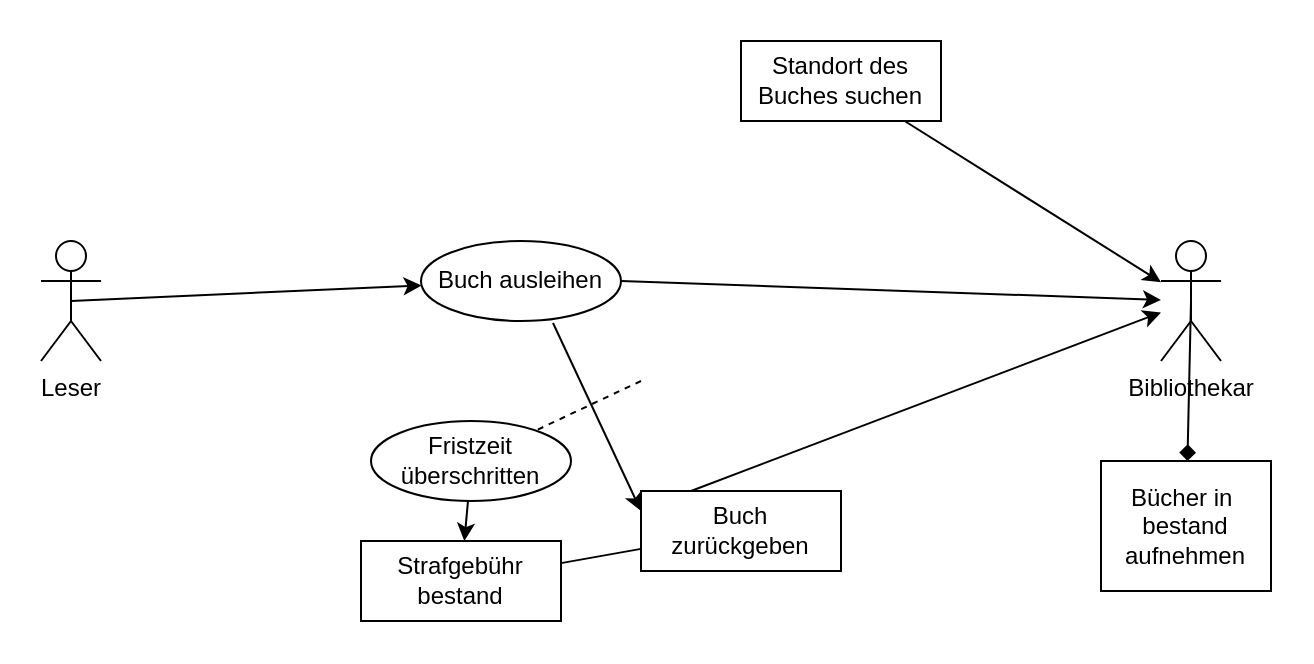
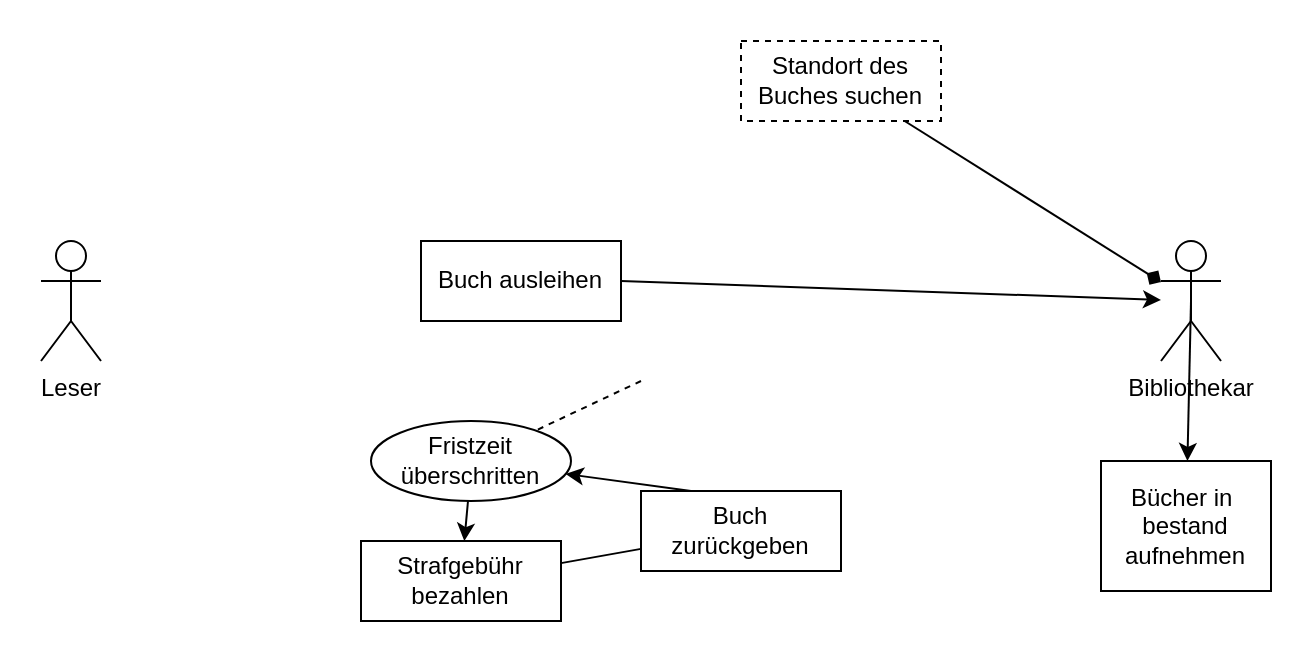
  <mxCell id="0" />
  <mxCell id="1" parent="0" />
  <mxCell id="2" value="Leser" style="shape=umlActor;verticalLabelPosition=bottom;verticalAlign=top;html=1;outlineConnect=0;" vertex="1" parent="1"><mxGeometry x="20" y="120" width="30" height="60" as="geometry" /></mxCell>
  <mxCell id="3" value="Bibliothekar" style="shape=umlActor;verticalLabelPosition=bottom;verticalAlign=top;html=1;outlineConnect=0;" vertex="1" parent="1"><mxGeometry x="580" y="120" width="30" height="60" as="geometry" /></mxCell>
- <mxCell id="4" value="Buch ausleihen" style="ellipse;whiteSpace=wrap;html=1;align=center;" vertex="1" parent="1"><mxGeometry x="210" y="120" width="100" height="40" as="geometry" /></mxCell>
+ <mxCell id="4" value="Buch ausleihen" style="whiteSpace=wrap;html=1;align=center;" vertex="1" parent="1"><mxGeometry x="210" y="120" width="100" height="40" as="geometry" /></mxCell>
  <mxCell id="5" value="Buch zurückgeben" style="whiteSpace=wrap;html=1;align=center;" vertex="1" parent="1"><mxGeometry x="320" y="245" width="100" height="40" as="geometry" /></mxCell>
- <mxCell id="6" value="Strafgebühr bestand" style="whiteSpace=wrap;html=1;align=center;" vertex="1" parent="1"><mxGeometry x="180" y="270" width="100" height="40" as="geometry" /></mxCell>
+ <mxCell id="6" value="Strafgebühr bezahlen" style="whiteSpace=wrap;html=1;align=center;" vertex="1" parent="1"><mxGeometry x="180" y="270" width="100" height="40" as="geometry" /></mxCell>
  <mxCell id="7" value="&lt;div&gt;Bücher in&amp;nbsp;&lt;/div&gt;&lt;div&gt;bestand aufnehmen&lt;/div&gt;" style="whiteSpace=wrap;html=1;align=center;" vertex="1" parent="1"><mxGeometry x="550" y="230" width="85" height="65" as="geometry" /></mxCell>
- <mxCell id="8" value="Standort des Buches suchen" style="whiteSpace=wrap;html=1;align=center;" vertex="1" parent="1"><mxGeometry x="370" y="20" width="100" height="40" as="geometry" /></mxCell>
- <mxCell id="9" value="" style="endArrow=classic;html=1;rounded=0;exitX=0.5;exitY=0.5;exitDx=0;exitDy=0;exitPerimeter=0;" edge="1" parent="1" source="2" target="4"><mxGeometry width="50" height="50" relative="1" as="geometry"><mxPoint x="310" y="190" as="sourcePoint" /><mxPoint x="360" y="140" as="targetPoint" /></mxGeometry></mxCell>
+ <mxCell id="8" value="Standort des Buches suchen" style="whiteSpace=wrap;html=1;align=center;dashed=1;" vertex="1" parent="1"><mxGeometry x="370" y="20" width="100" height="40" as="geometry" /></mxCell>
  <mxCell id="10" value="" style="endArrow=classic;html=1;rounded=0;exitX=1;exitY=0.5;exitDx=0;exitDy=0;" edge="1" parent="1" source="4" target="3"><mxGeometry width="50" height="50" relative="1" as="geometry"><mxPoint x="310" y="190" as="sourcePoint" /><mxPoint x="360" y="140" as="targetPoint" /></mxGeometry></mxCell>
- <mxCell id="11" value="" style="endArrow=classic;html=1;rounded=0;" edge="1" parent="1" source="8" target="3"><mxGeometry width="50" height="50" relative="1" as="geometry"><mxPoint x="310" y="190" as="sourcePoint" /><mxPoint x="360" y="140" as="targetPoint" /></mxGeometry></mxCell>
+ <mxCell id="11" value="" style="endArrow=diamond;html=1;rounded=0;" edge="1" parent="1" source="8" target="3"><mxGeometry width="50" height="50" relative="1" as="geometry"><mxPoint x="310" y="190" as="sourcePoint" /><mxPoint x="360" y="140" as="targetPoint" /></mxGeometry></mxCell>
  <mxCell id="12" value="Fristzeit überschritten" style="ellipse;whiteSpace=wrap;html=1;align=center;" vertex="1" parent="1"><mxGeometry x="185" y="210" width="100" height="40" as="geometry" /></mxCell>
- <mxCell id="13" value="" style="endArrow=classic;html=1;rounded=0;exitX=0.66;exitY=1.025;exitDx=0;exitDy=0;exitPerimeter=0;entryX=0;entryY=0.25;entryDx=0;entryDy=0;" edge="1" parent="1" source="4" target="5"><mxGeometry width="50" height="50" relative="1" as="geometry"><mxPoint x="310" y="190" as="sourcePoint" /><mxPoint x="360" y="140" as="targetPoint" /></mxGeometry></mxCell>
  <mxCell id="14" value="" style="endArrow=classic;html=1;rounded=0;" edge="1" parent="1" source="12" target="6"><mxGeometry width="50" height="50" relative="1" as="geometry"><mxPoint x="310" y="190" as="sourcePoint" /><mxPoint x="360" y="140" as="targetPoint" /></mxGeometry></mxCell>
  <mxCell id="15" value="" style="endArrow=none;dashed=1;html=1;rounded=0;" edge="1" parent="1" target="12"><mxGeometry width="50" height="50" relative="1" as="geometry"><mxPoint x="320" y="190" as="sourcePoint" /><mxPoint x="360" y="140" as="targetPoint" /></mxGeometry></mxCell>
  <mxCell id="16" value="" style="endArrow=none;html=1;rounded=0;" edge="1" parent="1" source="6" target="5"><mxGeometry width="50" height="50" relative="1" as="geometry"><mxPoint x="310" y="190" as="sourcePoint" /><mxPoint x="360" y="140" as="targetPoint" /></mxGeometry></mxCell>
- <mxCell id="17" value="" style="endArrow=classic;html=1;rounded=0;exitX=0.25;exitY=0;exitDx=0;exitDy=0;" edge="1" parent="1" source="5" target="3"><mxGeometry width="50" height="50" relative="1" as="geometry"><mxPoint x="310" y="190" as="sourcePoint" /><mxPoint x="360" y="140" as="targetPoint" /></mxGeometry></mxCell>
- <mxCell id="18" value="" style="endArrow=diamond;html=1;rounded=0;exitX=0.5;exitY=0.5;exitDx=0;exitDy=0;exitPerimeter=0;" edge="1" parent="1" source="3" target="7"><mxGeometry width="50" height="50" relative="1" as="geometry"><mxPoint x="310" y="190" as="sourcePoint" /><mxPoint x="360" y="140" as="targetPoint" /></mxGeometry></mxCell>
+ <mxCell id="17" value="" style="endArrow=classic;html=1;rounded=0;exitX=0.25;exitY=0;exitDx=0;exitDy=0;" edge="1" parent="1" source="5" target="12"><mxGeometry width="50" height="50" relative="1" as="geometry"><mxPoint x="310" y="190" as="sourcePoint" /><mxPoint x="360" y="140" as="targetPoint" /></mxGeometry></mxCell>
+ <mxCell id="18" value="" style="endArrow=classic;html=1;rounded=0;exitX=0.5;exitY=0.5;exitDx=0;exitDy=0;exitPerimeter=0;" edge="1" parent="1" source="3" target="7"><mxGeometry width="50" height="50" relative="1" as="geometry"><mxPoint x="310" y="190" as="sourcePoint" /><mxPoint x="360" y="140" as="targetPoint" /></mxGeometry></mxCell>
